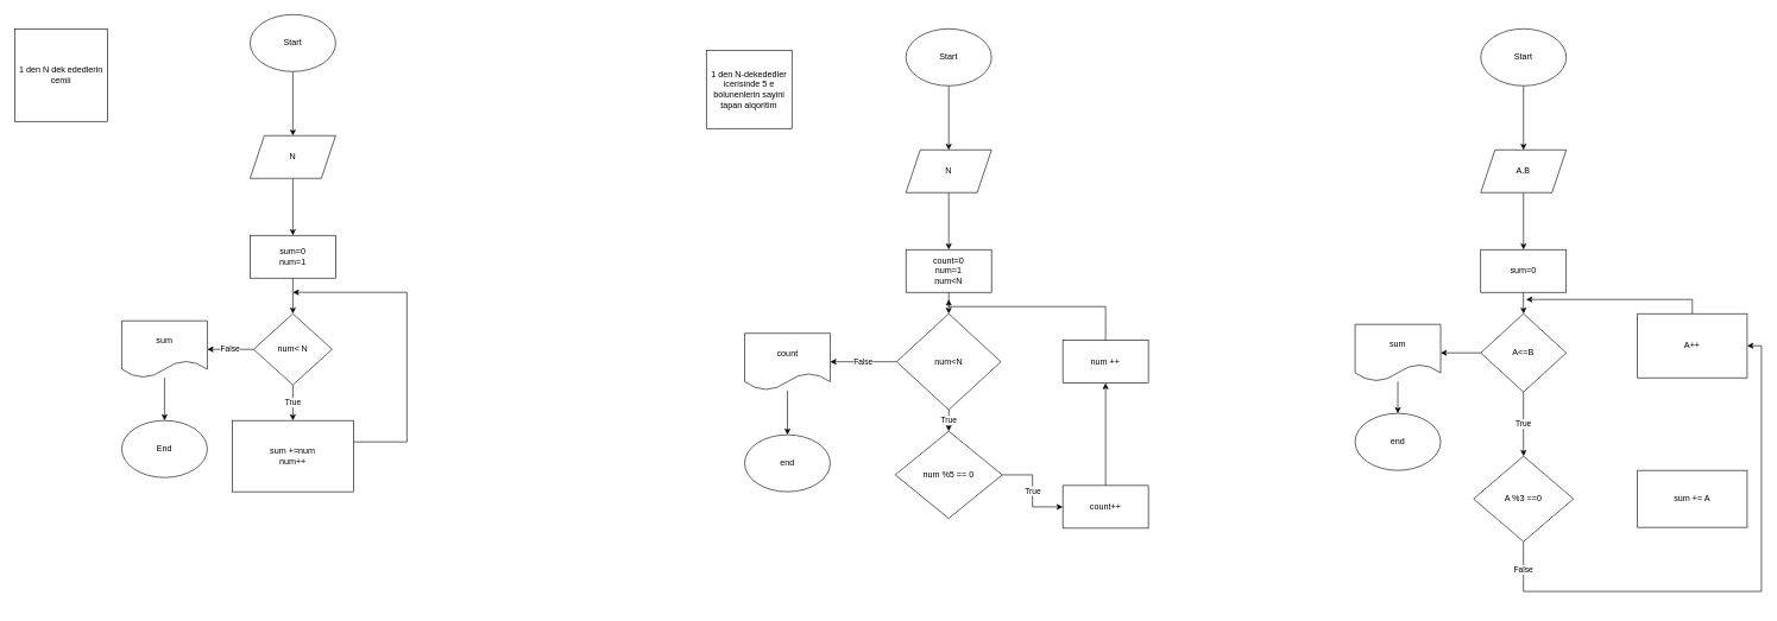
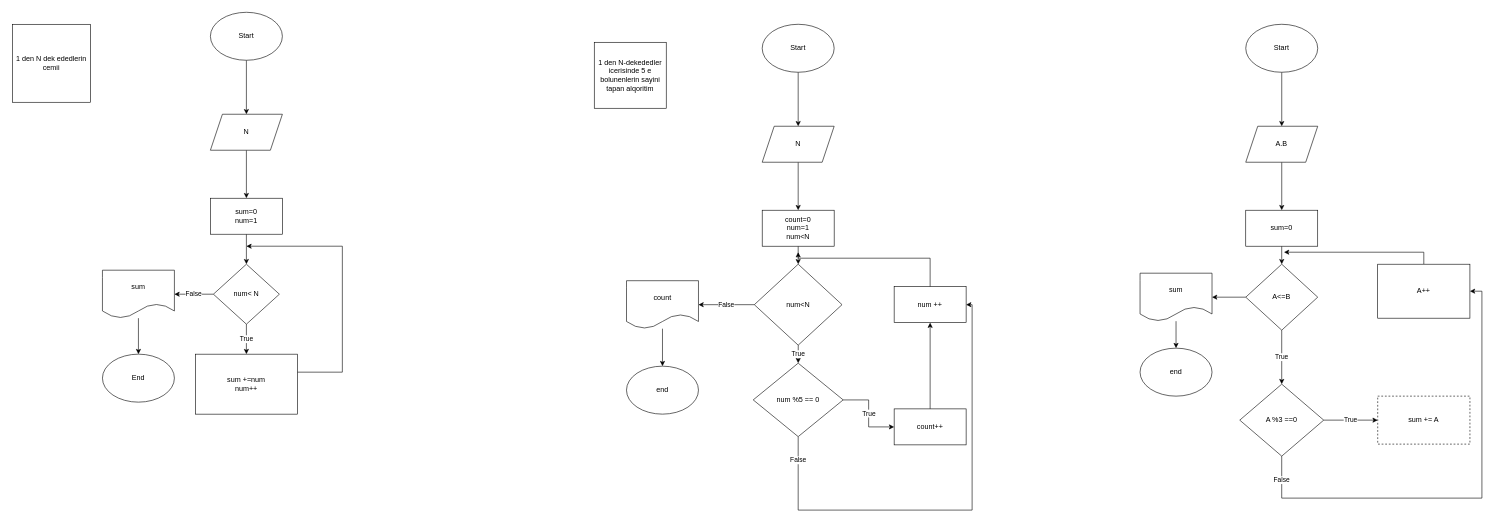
  <mxCell id="0" />
  <mxCell id="1" parent="0" />
  <mxCell id="2" value="" style="edgeStyle=orthogonalEdgeStyle;rounded=0;orthogonalLoop=1;jettySize=auto;html=1;" edge="1" parent="1" source="3" target="5"><mxGeometry relative="1" as="geometry" /></mxCell>
  <mxCell id="3" value="Start" style="ellipse;whiteSpace=wrap;html=1;" vertex="1" parent="1"><mxGeometry x="350" y="20" width="120" height="80" as="geometry" /></mxCell>
  <mxCell id="4" value="" style="edgeStyle=orthogonalEdgeStyle;rounded=0;orthogonalLoop=1;jettySize=auto;html=1;" edge="1" parent="1" source="5" target="7"><mxGeometry relative="1" as="geometry" /></mxCell>
  <mxCell id="5" value="N" style="shape=parallelogram;perimeter=parallelogramPerimeter;whiteSpace=wrap;html=1;fixedSize=1;" vertex="1" parent="1"><mxGeometry x="350" y="190" width="120" height="60" as="geometry" /></mxCell>
  <mxCell id="6" value="" style="edgeStyle=orthogonalEdgeStyle;rounded=0;orthogonalLoop=1;jettySize=auto;html=1;" edge="1" parent="1" source="7" target="10"><mxGeometry relative="1" as="geometry" /></mxCell>
  <mxCell id="7" value="sum=0&lt;br&gt;num=1" style="whiteSpace=wrap;html=1;" vertex="1" parent="1"><mxGeometry x="350" y="330" width="120" height="60" as="geometry" /></mxCell>
  <mxCell id="8" value="True" style="edgeStyle=orthogonalEdgeStyle;rounded=0;orthogonalLoop=1;jettySize=auto;html=1;" edge="1" parent="1" source="10" target="12"><mxGeometry relative="1" as="geometry" /></mxCell>
  <mxCell id="9" value="False" style="edgeStyle=orthogonalEdgeStyle;rounded=0;orthogonalLoop=1;jettySize=auto;html=1;" edge="1" parent="1" source="10" target="14"><mxGeometry relative="1" as="geometry"><mxPoint x="250" y="490" as="targetPoint" /></mxGeometry></mxCell>
  <mxCell id="10" value="num&amp;lt; N" style="rhombus;whiteSpace=wrap;html=1;" vertex="1" parent="1"><mxGeometry x="355" y="440" width="110" height="100" as="geometry" /></mxCell>
  <mxCell id="11" style="edgeStyle=orthogonalEdgeStyle;rounded=0;orthogonalLoop=1;jettySize=auto;html=1;" edge="1" parent="1" source="12"><mxGeometry relative="1" as="geometry"><mxPoint x="410" y="410" as="targetPoint" /><Array as="points"><mxPoint x="570" y="620" /><mxPoint x="570" y="410" /></Array></mxGeometry></mxCell>
  <mxCell id="12" value="sum +=num&lt;br&gt;num++" style="whiteSpace=wrap;html=1;" vertex="1" parent="1"><mxGeometry x="325" y="590" width="170" height="100" as="geometry" /></mxCell>
  <mxCell id="13" style="edgeStyle=orthogonalEdgeStyle;rounded=0;orthogonalLoop=1;jettySize=auto;html=1;" edge="1" parent="1" source="14" target="15"><mxGeometry relative="1" as="geometry"><mxPoint x="230" y="630" as="targetPoint" /></mxGeometry></mxCell>
  <mxCell id="14" value="sum" style="shape=document;whiteSpace=wrap;html=1;boundedLbl=1;" vertex="1" parent="1"><mxGeometry x="170" y="450" width="120" height="80" as="geometry" /></mxCell>
  <mxCell id="15" value="End" style="ellipse;whiteSpace=wrap;html=1;" vertex="1" parent="1"><mxGeometry x="170" y="590" width="120" height="80" as="geometry" /></mxCell>
  <mxCell id="16" value="1 den N dek ededlerin cemii" style="whiteSpace=wrap;html=1;aspect=fixed;" vertex="1" parent="1"><mxGeometry x="20" y="40" width="130" height="130" as="geometry" /></mxCell>
  <mxCell id="17" value="" style="edgeStyle=orthogonalEdgeStyle;rounded=0;orthogonalLoop=1;jettySize=auto;html=1;" edge="1" parent="1" source="18" target="20"><mxGeometry relative="1" as="geometry" /></mxCell>
  <mxCell id="18" value="Start" style="ellipse;whiteSpace=wrap;html=1;" vertex="1" parent="1"><mxGeometry x="1270" y="40" width="120" height="80" as="geometry" /></mxCell>
  <mxCell id="19" value="" style="edgeStyle=orthogonalEdgeStyle;rounded=0;orthogonalLoop=1;jettySize=auto;html=1;" edge="1" parent="1" source="20" target="22"><mxGeometry relative="1" as="geometry" /></mxCell>
  <mxCell id="20" value="N" style="shape=parallelogram;perimeter=parallelogramPerimeter;whiteSpace=wrap;html=1;fixedSize=1;" vertex="1" parent="1"><mxGeometry x="1270" y="210" width="120" height="60" as="geometry" /></mxCell>
  <mxCell id="21" value="" style="edgeStyle=orthogonalEdgeStyle;rounded=0;orthogonalLoop=1;jettySize=auto;html=1;" edge="1" parent="1" source="22" target="25"><mxGeometry relative="1" as="geometry" /></mxCell>
  <mxCell id="22" value="count=0&lt;br&gt;num=1&lt;br&gt;num&amp;lt;N" style="whiteSpace=wrap;html=1;" vertex="1" parent="1"><mxGeometry x="1270" y="350" width="120" height="60" as="geometry" /></mxCell>
  <mxCell id="23" value="True" style="edgeStyle=orthogonalEdgeStyle;rounded=0;orthogonalLoop=1;jettySize=auto;html=1;" edge="1" parent="1" source="25" target="30"><mxGeometry relative="1" as="geometry" /></mxCell>
  <mxCell id="24" value="False" style="edgeStyle=orthogonalEdgeStyle;rounded=0;orthogonalLoop=1;jettySize=auto;html=1;" edge="1" parent="1" source="25" target="34"><mxGeometry relative="1" as="geometry" /></mxCell>
  <mxCell id="25" value="num&amp;lt;N" style="rhombus;whiteSpace=wrap;html=1;" vertex="1" parent="1"><mxGeometry x="1256.88" y="440" width="146.25" height="135" as="geometry" /></mxCell>
  <mxCell id="26" style="edgeStyle=orthogonalEdgeStyle;rounded=0;orthogonalLoop=1;jettySize=auto;html=1;" edge="1" parent="1" source="27"><mxGeometry relative="1" as="geometry"><mxPoint x="1330" y="420" as="targetPoint" /><Array as="points"><mxPoint x="1550" y="430" /><mxPoint x="1330" y="430" /></Array></mxGeometry></mxCell>
  <mxCell id="27" value="num ++" style="whiteSpace=wrap;html=1;" vertex="1" parent="1"><mxGeometry x="1490" y="477.5" width="120" height="60" as="geometry" /></mxCell>
  <mxCell id="28" value="True" style="edgeStyle=orthogonalEdgeStyle;rounded=0;orthogonalLoop=1;jettySize=auto;html=1;" edge="1" parent="1" source="30" target="32"><mxGeometry relative="1" as="geometry" /></mxCell>
+ <mxCell id="29" value="False" style="edgeStyle=orthogonalEdgeStyle;rounded=0;orthogonalLoop=1;jettySize=auto;html=1;entryX=1;entryY=0.5;entryDx=0;entryDy=0;" edge="1" parent="1" source="30" target="27"><mxGeometry x="-0.896" relative="1" as="geometry"><Array as="points"><mxPoint x="1330" y="850" /><mxPoint x="1620" y="850" /><mxPoint x="1620" y="508" /></Array><mxPoint as="offset" /></mxGeometry></mxCell>
  <mxCell id="30" value="num %5 == 0" style="rhombus;whiteSpace=wrap;html=1;" vertex="1" parent="1"><mxGeometry x="1255.01" y="605" width="149.99" height="122.5" as="geometry" /></mxCell>
  <mxCell id="31" style="edgeStyle=orthogonalEdgeStyle;rounded=0;orthogonalLoop=1;jettySize=auto;html=1;entryX=0.5;entryY=1;entryDx=0;entryDy=0;" edge="1" parent="1" source="32" target="27"><mxGeometry relative="1" as="geometry" /></mxCell>
  <mxCell id="32" value="count++" style="whiteSpace=wrap;html=1;" vertex="1" parent="1"><mxGeometry x="1490" y="681.25" width="120" height="60" as="geometry" /></mxCell>
  <mxCell id="33" value="" style="edgeStyle=orthogonalEdgeStyle;rounded=0;orthogonalLoop=1;jettySize=auto;html=1;" edge="1" parent="1" source="34" target="35"><mxGeometry relative="1" as="geometry" /></mxCell>
  <mxCell id="34" value="count" style="shape=document;whiteSpace=wrap;html=1;boundedLbl=1;" vertex="1" parent="1"><mxGeometry x="1043.755" y="467.5" width="120" height="80" as="geometry" /></mxCell>
  <mxCell id="35" value="end" style="ellipse;whiteSpace=wrap;html=1;" vertex="1" parent="1"><mxGeometry x="1043.75" y="610" width="120" height="80" as="geometry" /></mxCell>
  <mxCell id="36" value="1 den N-dekededler icerisinde 5 e bolunenlerin sayini tapan alqoritim" style="rounded=0;whiteSpace=wrap;html=1;" vertex="1" parent="1"><mxGeometry x="990" y="70" width="120" height="110" as="geometry" /></mxCell>
  <mxCell id="37" value="" style="edgeStyle=orthogonalEdgeStyle;rounded=0;orthogonalLoop=1;jettySize=auto;html=1;" edge="1" parent="1" source="38" target="40"><mxGeometry relative="1" as="geometry" /></mxCell>
  <mxCell id="38" value="Start" style="ellipse;whiteSpace=wrap;html=1;" vertex="1" parent="1"><mxGeometry x="2076.24" y="40" width="120" height="80" as="geometry" /></mxCell>
  <mxCell id="39" value="" style="edgeStyle=orthogonalEdgeStyle;rounded=0;orthogonalLoop=1;jettySize=auto;html=1;" edge="1" parent="1" source="40" target="42"><mxGeometry relative="1" as="geometry" /></mxCell>
  <mxCell id="40" value="A.B" style="shape=parallelogram;perimeter=parallelogramPerimeter;whiteSpace=wrap;html=1;fixedSize=1;" vertex="1" parent="1"><mxGeometry x="2076.24" y="210" width="120" height="60" as="geometry" /></mxCell>
  <mxCell id="41" value="" style="edgeStyle=orthogonalEdgeStyle;rounded=0;orthogonalLoop=1;jettySize=auto;html=1;" edge="1" parent="1" source="42"><mxGeometry relative="1" as="geometry"><mxPoint x="2136.3" y="440.051" as="targetPoint" /></mxGeometry></mxCell>
  <mxCell id="42" value="sum=0&lt;br&gt;" style="whiteSpace=wrap;html=1;" vertex="1" parent="1"><mxGeometry x="2076.24" y="350" width="120" height="60" as="geometry" /></mxCell>
  <mxCell id="43" value="True" style="edgeStyle=orthogonalEdgeStyle;rounded=0;orthogonalLoop=1;jettySize=auto;html=1;" edge="1" parent="1" source="45"><mxGeometry relative="1" as="geometry"><mxPoint x="2136.24" y="640" as="targetPoint" /></mxGeometry></mxCell>
  <mxCell id="44" style="edgeStyle=orthogonalEdgeStyle;rounded=0;orthogonalLoop=1;jettySize=auto;html=1;" edge="1" parent="1" source="45" target="53"><mxGeometry relative="1" as="geometry"><mxPoint x="1990" y="495" as="targetPoint" /></mxGeometry></mxCell>
  <mxCell id="45" value="A&amp;lt;=B" style="rhombus;whiteSpace=wrap;html=1;" vertex="1" parent="1"><mxGeometry x="2076.24" y="440" width="120" height="110" as="geometry" /></mxCell>
+ <mxCell id="46" value="True" style="edgeStyle=orthogonalEdgeStyle;rounded=0;orthogonalLoop=1;jettySize=auto;html=1;" edge="1" parent="1" source="48" target="49"><mxGeometry relative="1" as="geometry" /></mxCell>
  <mxCell id="47" value="False" style="edgeStyle=orthogonalEdgeStyle;rounded=0;orthogonalLoop=1;jettySize=auto;html=1;entryX=1;entryY=0.5;entryDx=0;entryDy=0;" edge="1" parent="1" source="48" target="51"><mxGeometry x="-0.896" relative="1" as="geometry"><Array as="points"><mxPoint x="2136" y="830" /><mxPoint x="2470" y="830" /><mxPoint x="2470" y="485" /></Array><mxPoint as="offset" /></mxGeometry></mxCell>
  <mxCell id="48" value="A %3 ==0" style="rhombus;whiteSpace=wrap;html=1;direction=south;" vertex="1" parent="1"><mxGeometry x="2066.24" y="640" width="140" height="120" as="geometry" /></mxCell>
- <mxCell id="49" value="sum += A" style="whiteSpace=wrap;html=1;" vertex="1" parent="1"><mxGeometry x="2296.24" y="660" width="153.76" height="80" as="geometry" /></mxCell>
+ <mxCell id="49" value="sum += A" style="whiteSpace=wrap;html=1;dashed=1;" vertex="1" parent="1"><mxGeometry x="2296.24" y="660" width="153.76" height="80" as="geometry" /></mxCell>
  <mxCell id="50" style="edgeStyle=orthogonalEdgeStyle;rounded=0;orthogonalLoop=1;jettySize=auto;html=1;" edge="1" parent="1" source="51"><mxGeometry relative="1" as="geometry"><mxPoint x="2140" y="420" as="targetPoint" /><Array as="points"><mxPoint x="2373" y="420" /></Array></mxGeometry></mxCell>
  <mxCell id="51" value="A++" style="rounded=0;whiteSpace=wrap;html=1;" vertex="1" parent="1"><mxGeometry x="2296.24" y="440" width="153.76" height="90" as="geometry" /></mxCell>
  <mxCell id="52" style="edgeStyle=orthogonalEdgeStyle;rounded=0;orthogonalLoop=1;jettySize=auto;html=1;entryX=0.5;entryY=0;entryDx=0;entryDy=0;" edge="1" parent="1" source="53" target="54"><mxGeometry relative="1" as="geometry" /></mxCell>
  <mxCell id="53" value="sum" style="shape=document;whiteSpace=wrap;html=1;boundedLbl=1;" vertex="1" parent="1"><mxGeometry x="1900" y="455" width="120" height="80" as="geometry" /></mxCell>
  <mxCell id="54" value="end" style="ellipse;whiteSpace=wrap;html=1;" vertex="1" parent="1"><mxGeometry x="1900" y="580" width="120" height="80" as="geometry" /></mxCell>
